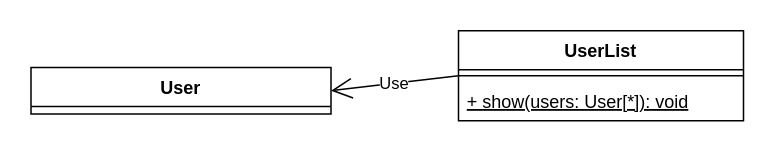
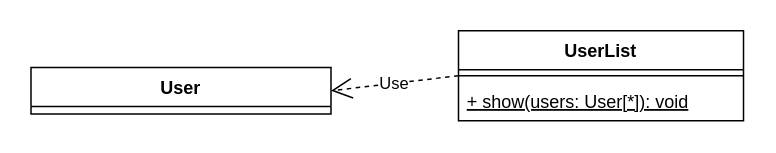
  <mxCell id="0" style=";html=1;" />
  <mxCell id="1" style=";html=1;" parent="0" />
  <mxCell id="2" value="User" style="swimlane;fontStyle=1;align=center;verticalAlign=top;childLayout=stackLayout;horizontal=1;startSize=26;horizontalStack=0;resizeParent=1;resizeParentMax=0;resizeLast=0;collapsible=1;marginBottom=0;" parent="1" vertex="1"><mxGeometry x="20" y="44.5" width="200" height="31" as="geometry" /></mxCell>
  <mxCell id="3" value="UserList" style="swimlane;fontStyle=1;align=center;verticalAlign=top;childLayout=stackLayout;horizontal=1;startSize=26;horizontalStack=0;resizeParent=1;resizeParentMax=0;resizeLast=0;collapsible=1;marginBottom=0;" vertex="1" parent="1"><mxGeometry x="305" y="20" width="190" height="60" as="geometry" /></mxCell>
  <mxCell id="4" value="" style="line;strokeWidth=1;fillColor=none;align=left;verticalAlign=middle;spacingTop=-1;spacingLeft=3;spacingRight=3;rotatable=0;labelPosition=right;points=[];portConstraint=eastwest;" vertex="1" parent="3"><mxGeometry y="26" width="190" height="8" as="geometry" /></mxCell>
  <mxCell id="5" value="+ show(users: User[*]): void" style="text;strokeColor=none;fillColor=none;align=left;verticalAlign=top;spacingLeft=4;spacingRight=4;overflow=hidden;rotatable=0;points=[[0,0.5],[1,0.5]];portConstraint=eastwest;fontStyle=4" vertex="1" parent="3"><mxGeometry y="34" width="190" height="26" as="geometry" /></mxCell>
- <mxCell id="6" value="Use" style="endArrow=open;endSize=12;dashed=0;html=1;exitX=0;exitY=0.5;exitDx=0;exitDy=0;entryX=1;entryY=0.5;entryDx=0;entryDy=0;" edge="1" parent="1" source="3" target="2"><mxGeometry width="160" relative="1" as="geometry"><mxPoint x="25" y="100" as="sourcePoint" /><mxPoint x="185" y="100" as="targetPoint" /></mxGeometry></mxCell>
+ <mxCell id="6" value="Use" style="endArrow=open;endSize=12;dashed=1;html=1;exitX=0;exitY=0.5;exitDx=0;exitDy=0;entryX=1;entryY=0.5;entryDx=0;entryDy=0;" edge="1" parent="1" source="3" target="2"><mxGeometry width="160" relative="1" as="geometry"><mxPoint x="25" y="100" as="sourcePoint" /><mxPoint x="185" y="100" as="targetPoint" /></mxGeometry></mxCell>
